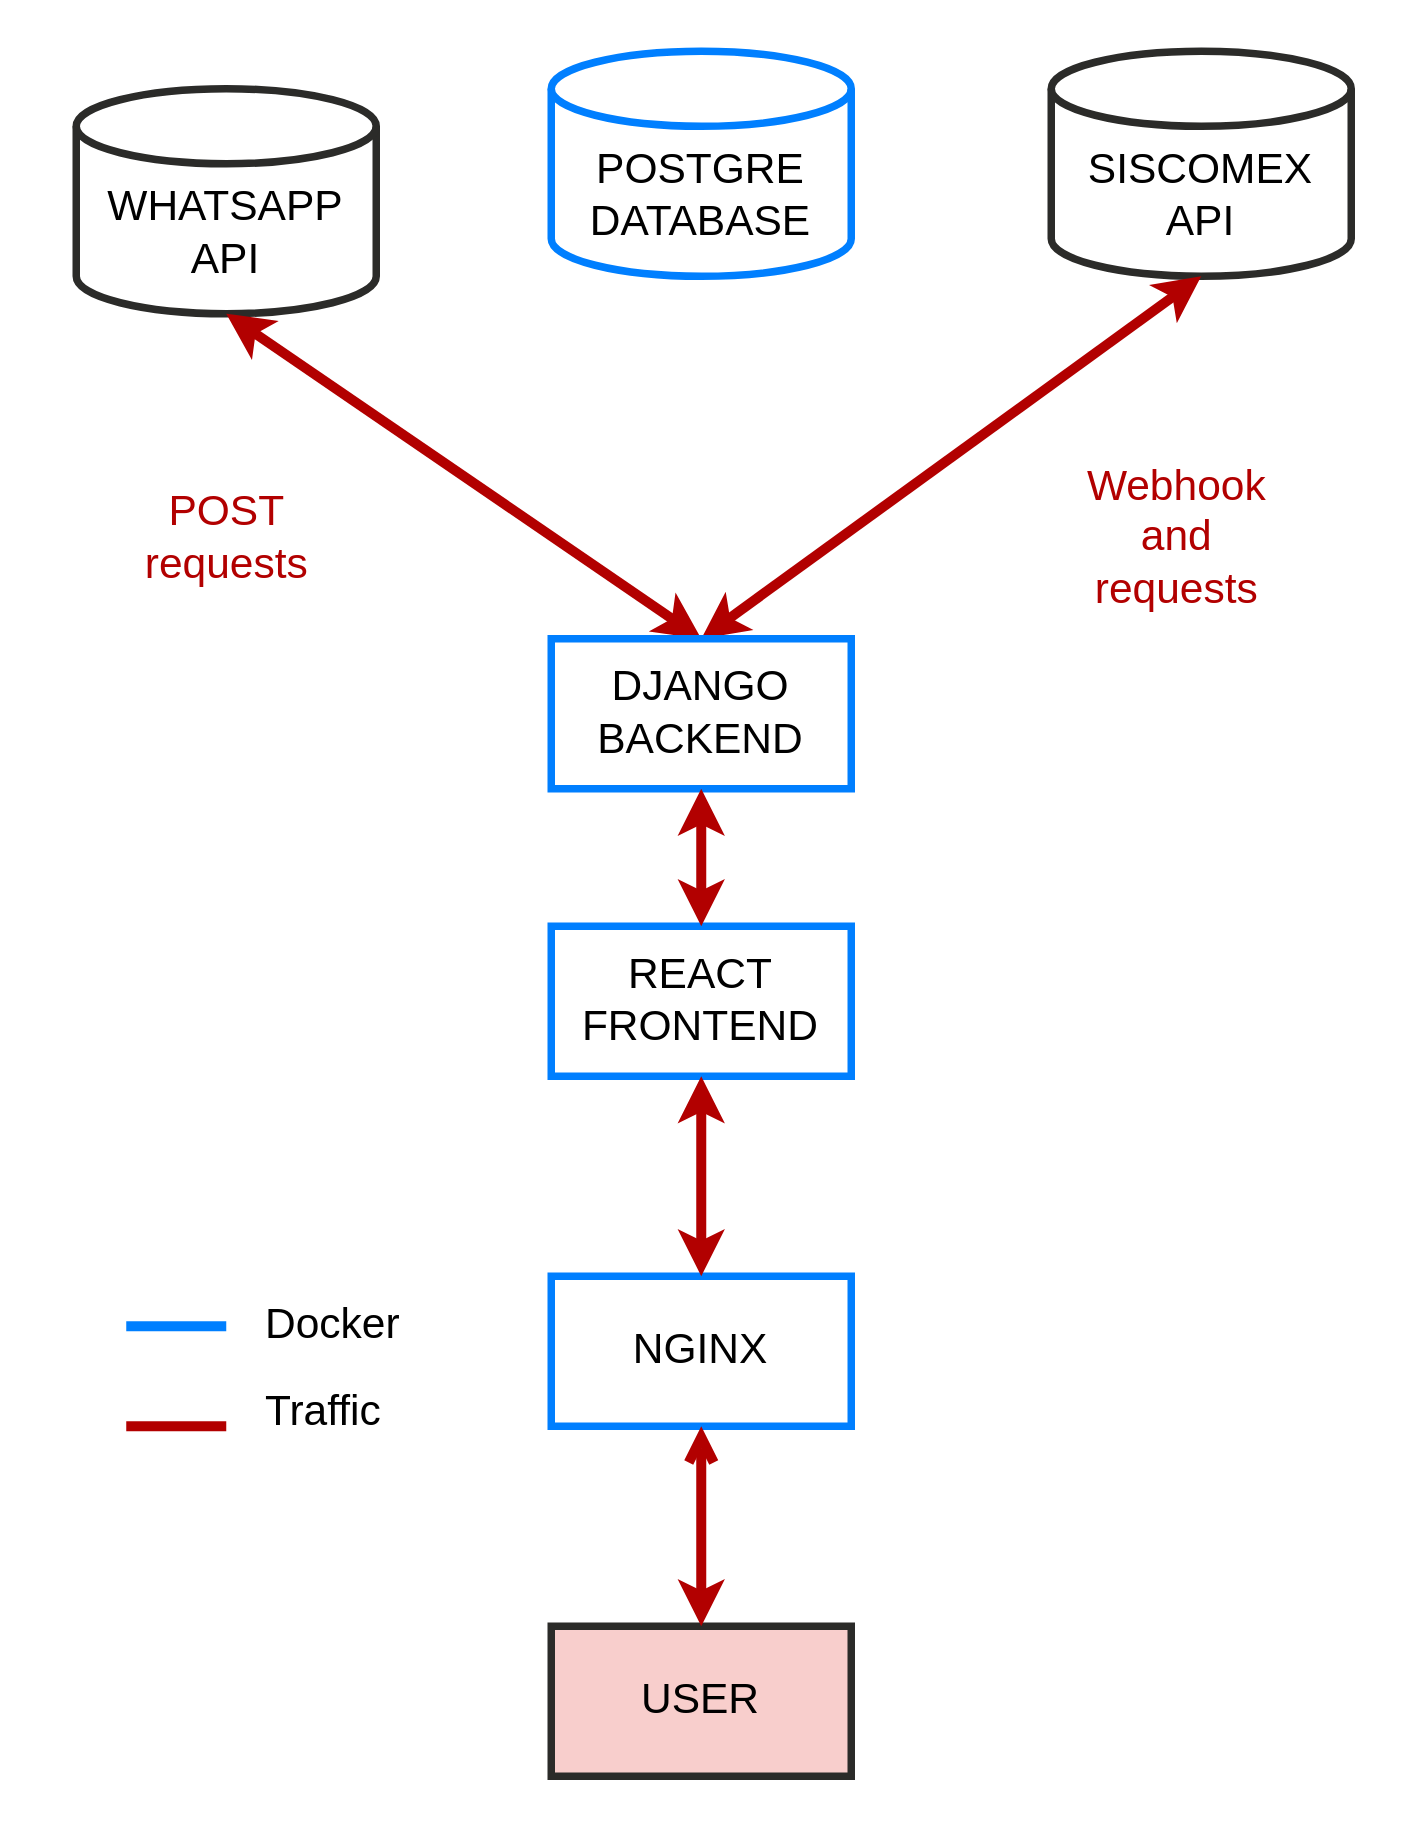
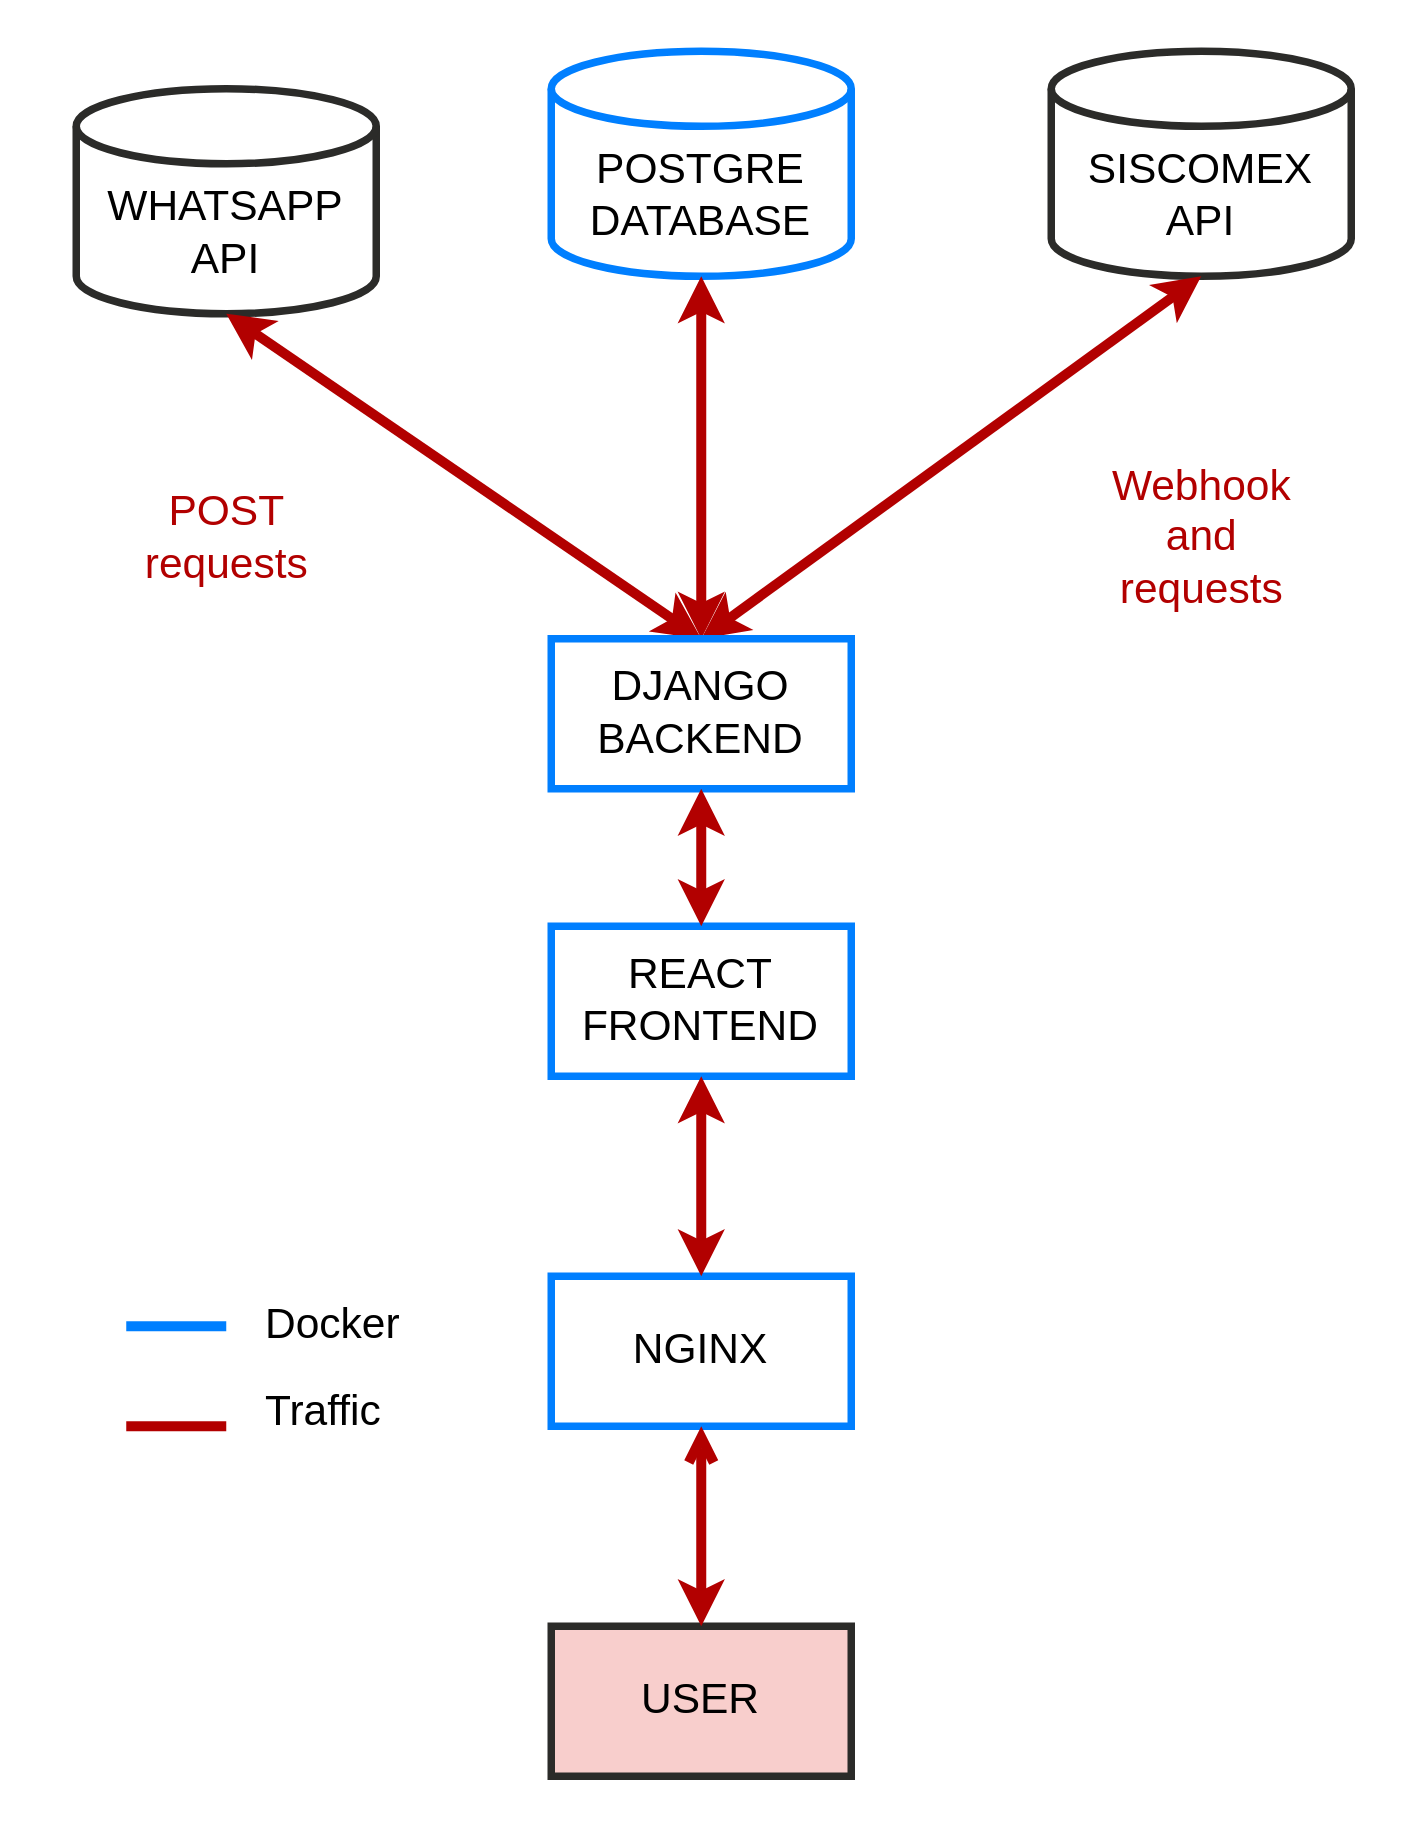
  <mxCell id="0" />
  <mxCell id="1" parent="0" />
  <mxCell id="2" value="" style="endArrow=none;html=1;strokeColor=#007FFF;strokeWidth=4;fontSize=17;fontColor=#000000;" edge="1" parent="1"><mxGeometry width="50" height="50" relative="1" as="geometry"><mxPoint x="50" y="530" as="sourcePoint" /><mxPoint x="90" y="530" as="targetPoint" /></mxGeometry></mxCell>
  <mxCell id="3" value="" style="endArrow=none;html=1;strokeColor=#B20000;strokeWidth=4;fontSize=17;fontColor=#000000;" edge="1" parent="1"><mxGeometry width="50" height="50" relative="1" as="geometry"><mxPoint x="50" y="570" as="sourcePoint" /><mxPoint x="90" y="570" as="targetPoint" /></mxGeometry></mxCell>
  <mxCell id="4" value="" style="group" vertex="1" connectable="0" parent="1"><mxGeometry x="20" y="20" width="520" height="690" as="geometry" /></mxCell>
  <mxCell id="5" value="" style="group" vertex="1" connectable="0" parent="4"><mxGeometry width="520" height="585" as="geometry" /></mxCell>
  <mxCell id="6" value="POSTGRE&lt;br&gt;DATABASE" style="shape=cylinder3;whiteSpace=wrap;html=1;boundedLbl=1;backgroundOutline=1;size=15;strokeColor=#007FFF;strokeWidth=3;fontSize=17;fontColor=#000000;fillColor=#FFFFFF;" vertex="1" parent="5"><mxGeometry x="200" width="120" height="90" as="geometry" /></mxCell>
  <mxCell id="7" value="SISCOMEX&lt;br&gt;API" style="shape=cylinder3;whiteSpace=wrap;html=1;boundedLbl=1;backgroundOutline=1;size=15;strokeColor=#2B2B29;strokeWidth=3;fontSize=17;fontColor=#000000;fillColor=#FFFFFF;" vertex="1" parent="5"><mxGeometry x="400" width="120" height="90" as="geometry" /></mxCell>
+ <mxCell id="8" value="" style="endArrow=classic;startArrow=classic;html=1;fontSize=17;fontColor=#000000;entryX=0.5;entryY=1;entryDx=0;entryDy=0;entryPerimeter=0;exitX=0.5;exitY=0;exitDx=0;exitDy=0;strokeColor=#B20000;fillColor=#e51400;strokeWidth=4;" edge="1" parent="5" source="14" target="6"><mxGeometry width="50" height="50" relative="1" as="geometry"><mxPoint x="230" y="380" as="sourcePoint" /><mxPoint x="280" y="330" as="targetPoint" /></mxGeometry></mxCell>
  <mxCell id="9" value="" style="endArrow=classic;startArrow=classic;html=1;strokeColor=#B20000;strokeWidth=4;fontSize=17;fontColor=#000000;exitX=0.5;exitY=0;exitDx=0;exitDy=0;entryX=0.5;entryY=1;entryDx=0;entryDy=0;entryPerimeter=0;fillColor=#e51400;" edge="1" parent="5" source="14" target="7"><mxGeometry width="50" height="50" relative="1" as="geometry"><mxPoint x="285" y="210" as="sourcePoint" /><mxPoint x="335" y="160" as="targetPoint" /></mxGeometry></mxCell>
  <mxCell id="10" value="WHATSAPP&lt;br&gt;API" style="shape=cylinder3;whiteSpace=wrap;html=1;boundedLbl=1;backgroundOutline=1;size=15;strokeColor=#2B2B29;strokeWidth=3;fontSize=17;fontColor=#000000;fillColor=#FFFFFF;" vertex="1" parent="5"><mxGeometry x="10" y="15" width="120" height="90" as="geometry" /></mxCell>
  <mxCell id="11" value="" style="endArrow=classic;startArrow=classic;html=1;strokeColor=#B20000;strokeWidth=4;fontSize=17;fontColor=#000000;entryX=0.5;entryY=0;entryDx=0;entryDy=0;exitX=0.5;exitY=1;exitDx=0;exitDy=0;exitPerimeter=0;fillColor=#e51400;" edge="1" parent="5" source="10" target="14"><mxGeometry width="50" height="50" relative="1" as="geometry"><mxPoint x="230" y="360" as="sourcePoint" /><mxPoint x="280" y="310" as="targetPoint" /></mxGeometry></mxCell>
  <mxCell id="12" value="" style="group" vertex="1" connectable="0" parent="5"><mxGeometry x="200" y="235" width="120" height="350" as="geometry" /></mxCell>
  <mxCell id="13" value="NGINX" style="rounded=0;whiteSpace=wrap;html=1;strokeColor=#007FFF;strokeWidth=3;fontSize=17;fontColor=#000000;fillColor=#FFFFFF;" vertex="1" parent="12"><mxGeometry y="255" width="120" height="60" as="geometry" /></mxCell>
  <mxCell id="14" value="DJANGO&lt;br&gt;BACKEND" style="rounded=0;whiteSpace=wrap;html=1;strokeColor=#007FFF;strokeWidth=3;fontSize=17;fontColor=#000000;fillColor=#FFFFFF;" vertex="1" parent="12"><mxGeometry width="120" height="60" as="geometry" /></mxCell>
  <mxCell id="15" value="REACT&lt;br&gt;FRONTEND" style="rounded=0;whiteSpace=wrap;html=1;strokeColor=#007FFF;strokeWidth=3;fontSize=17;fontColor=#000000;fillColor=#FFFFFF;" vertex="1" parent="12"><mxGeometry y="115" width="120" height="60" as="geometry" /></mxCell>
  <mxCell id="16" value="" style="endArrow=classic;startArrow=classic;html=1;strokeColor=#B20000;strokeWidth=4;fontSize=17;fontColor=#000000;entryX=0.5;entryY=1;entryDx=0;entryDy=0;exitX=0.5;exitY=0;exitDx=0;exitDy=0;fillColor=#e51400;" edge="1" parent="12" source="13" target="15"><mxGeometry width="50" height="50" relative="1" as="geometry"><mxPoint x="360" y="490" as="sourcePoint" /><mxPoint x="360" y="440" as="targetPoint" /></mxGeometry></mxCell>
  <mxCell id="17" value="" style="endArrow=classic;startArrow=classic;html=1;strokeColor=#B20000;strokeWidth=4;fontSize=17;fontColor=#000000;exitX=0.5;exitY=0;exitDx=0;exitDy=0;entryX=0.5;entryY=1;entryDx=0;entryDy=0;fillColor=#e51400;" edge="1" parent="12" source="15" target="14"><mxGeometry width="50" height="50" relative="1" as="geometry"><mxPoint x="55" y="140" as="sourcePoint" /><mxPoint x="55" y="60" as="targetPoint" /></mxGeometry></mxCell>
  <mxCell id="18" value="Docker" style="text;strokeColor=none;fillColor=none;align=left;verticalAlign=middle;spacingLeft=4;spacingRight=4;overflow=hidden;points=[[0,0.5],[1,0.5]];portConstraint=eastwest;rotatable=0;whiteSpace=wrap;html=1;strokeWidth=3;fontSize=17;fontColor=#000000;" vertex="1" parent="5"><mxGeometry x="80" y="495" width="80" height="30" as="geometry" /></mxCell>
  <mxCell id="19" value="Traffic" style="text;strokeColor=none;fillColor=none;align=left;verticalAlign=middle;spacingLeft=4;spacingRight=4;overflow=hidden;points=[[0,0.5],[1,0.5]];portConstraint=eastwest;rotatable=0;whiteSpace=wrap;html=1;strokeWidth=3;fontSize=17;fontColor=#000000;" vertex="1" parent="5"><mxGeometry x="80" y="530" width="80" height="30" as="geometry" /></mxCell>
- <mxCell id="20" value="Webhook&lt;br&gt;and&lt;br&gt;requests" style="text;html=1;align=center;verticalAlign=middle;resizable=0;points=[];autosize=1;strokeColor=none;fillColor=none;fontSize=17;fontColor=#B20000;" vertex="1" parent="5"><mxGeometry x="400" y="160" width="100" height="70" as="geometry" /></mxCell>
+ <mxCell id="20" value="Webhook&lt;br&gt;and&lt;br&gt;requests" style="text;html=1;align=center;verticalAlign=middle;resizable=0;points=[];autosize=1;strokeColor=none;fillColor=none;fontSize=17;fontColor=#B20000;" vertex="1" parent="5"><mxGeometry x="410" y="160" width="100" height="70" as="geometry" /></mxCell>
  <mxCell id="21" value="POST&lt;br&gt;requests" style="text;html=1;align=center;verticalAlign=middle;resizable=0;points=[];autosize=1;strokeColor=none;fillColor=none;fontSize=17;fontColor=#B20000;" vertex="1" parent="5"><mxGeometry x="25" y="170" width="90" height="50" as="geometry" /></mxCell>
  <mxCell id="22" value="&lt;font style=&quot;font-size: 17px;&quot; color=&quot;#000000&quot;&gt;USER&lt;/font&gt;" style="rounded=0;whiteSpace=wrap;html=1;strokeColor=#2B2B29;fillColor=#f8cecc;strokeWidth=3;" vertex="1" parent="4"><mxGeometry x="200" y="630" width="120" height="60" as="geometry" /></mxCell>
  <mxCell id="23" value="" style="endArrow=open;startArrow=classic;html=1;strokeColor=#B20000;strokeWidth=4;fontSize=17;fontColor=#000000;exitX=0.5;exitY=0;exitDx=0;exitDy=0;entryX=0.5;entryY=1;entryDx=0;entryDy=0;fillColor=#e51400;" edge="1" parent="4" source="22" target="13"><mxGeometry width="50" height="50" relative="1" as="geometry"><mxPoint x="680" y="935" as="sourcePoint" /><mxPoint x="730" y="885" as="targetPoint" /></mxGeometry></mxCell>
